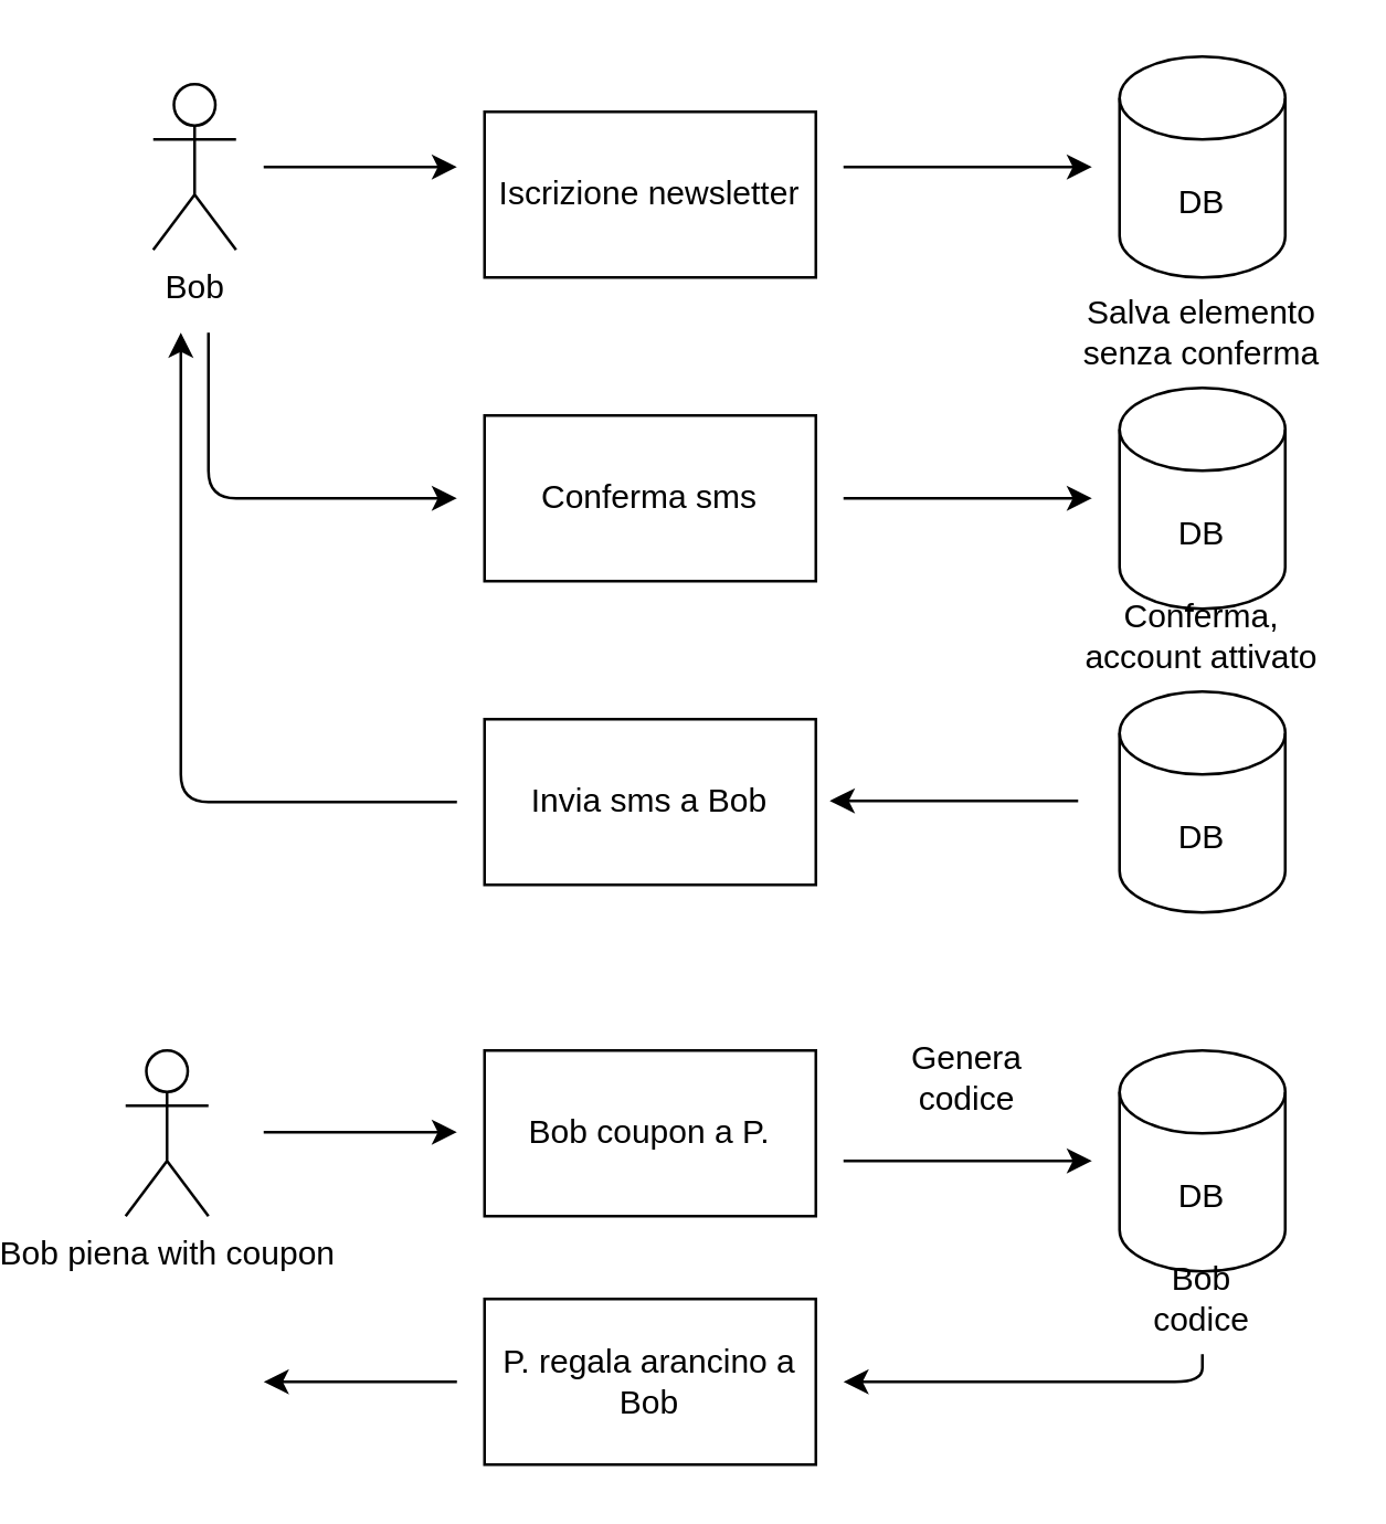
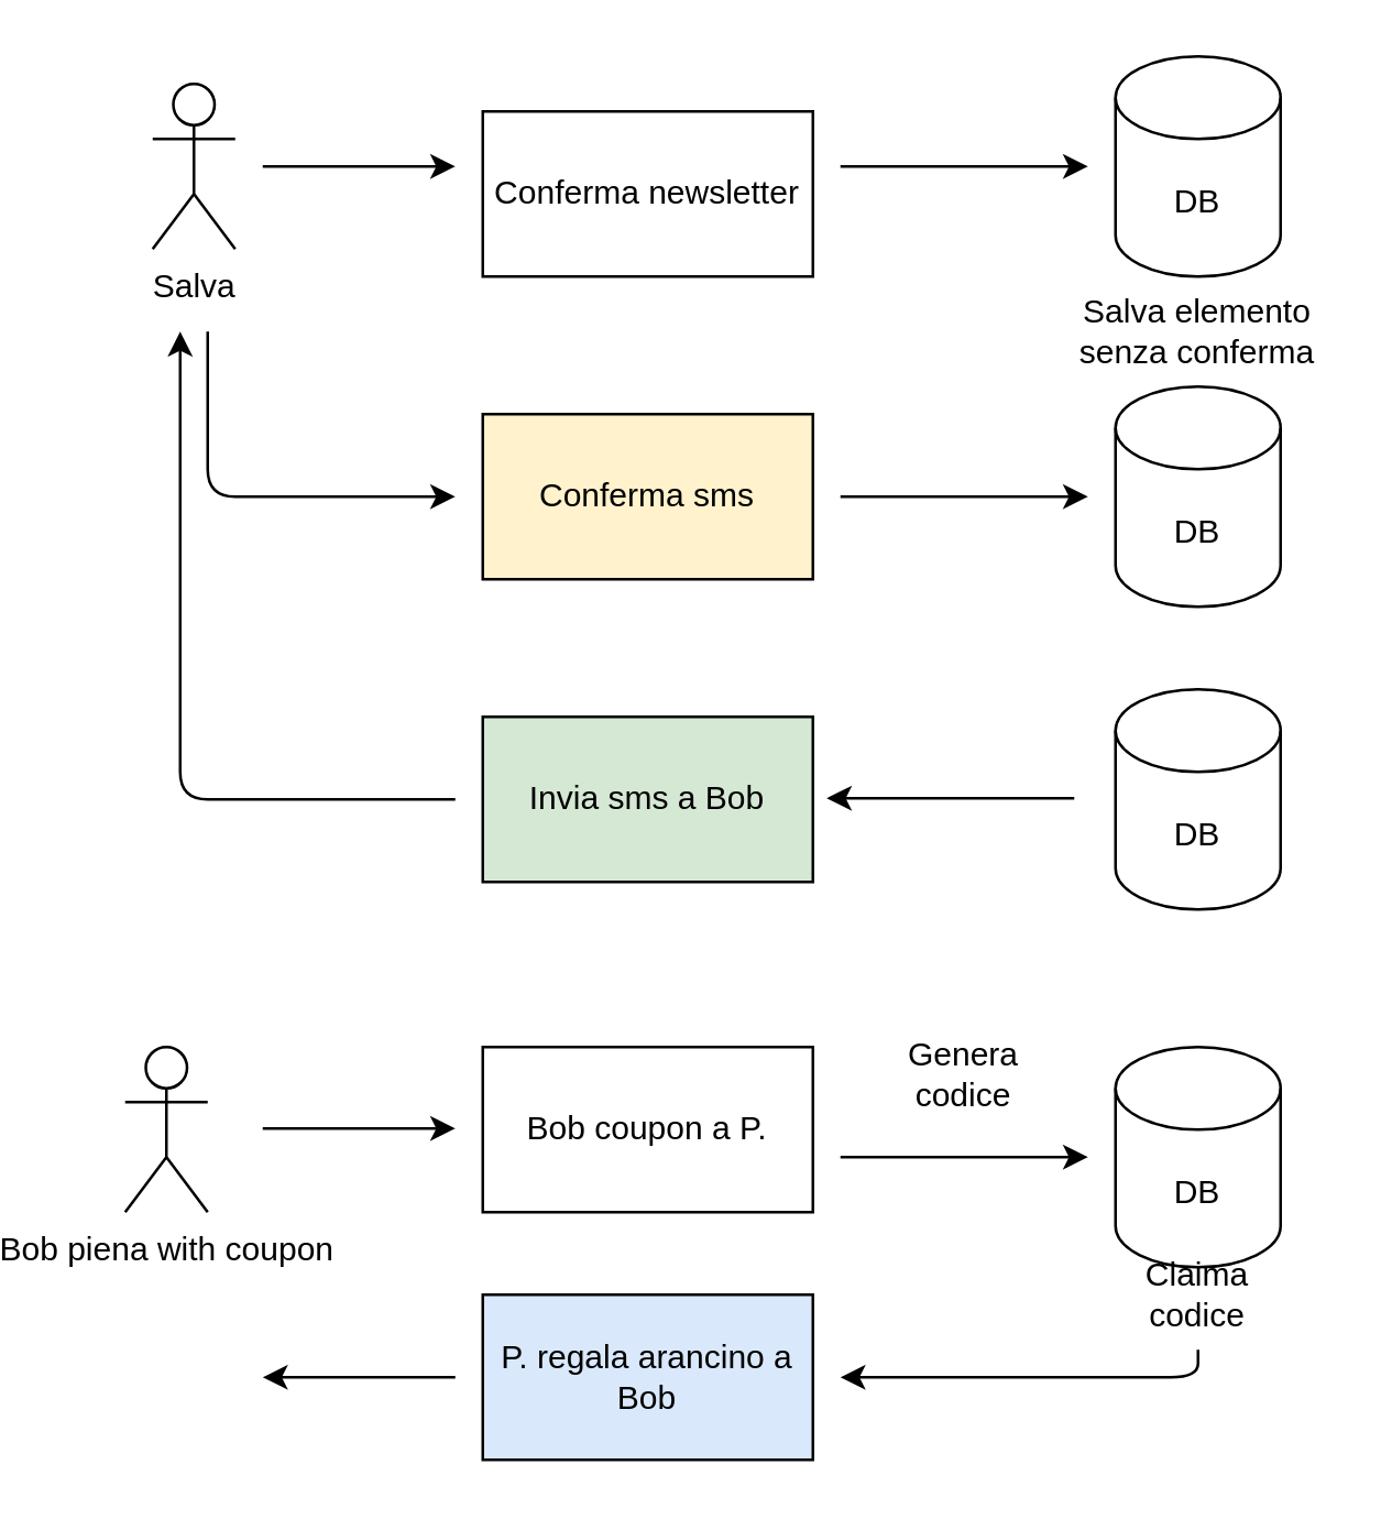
  <mxCell id="0" />
  <mxCell id="1" parent="0" />
- <mxCell id="2" value="Bob" style="shape=umlActor;verticalLabelPosition=bottom;verticalAlign=top;html=1;outlineConnect=0;" vertex="1" parent="1"><mxGeometry x="30" y="30" width="30" height="60" as="geometry" /></mxCell>
- <mxCell id="3" value="Iscrizione newsletter" style="rounded=0;whiteSpace=wrap;html=1;" vertex="1" parent="1"><mxGeometry x="150" y="40" width="120" height="60" as="geometry" /></mxCell>
+ <mxCell id="2" value="Salva" style="shape=umlActor;verticalLabelPosition=bottom;verticalAlign=top;html=1;outlineConnect=0;" vertex="1" parent="1"><mxGeometry x="30" y="30" width="30" height="60" as="geometry" /></mxCell>
+ <mxCell id="3" value="Conferma newsletter" style="rounded=0;whiteSpace=wrap;html=1;" vertex="1" parent="1"><mxGeometry x="150" y="40" width="120" height="60" as="geometry" /></mxCell>
  <mxCell id="4" value="" style="endArrow=classic;html=1;" edge="1" parent="1"><mxGeometry width="50" height="50" relative="1" as="geometry"><mxPoint x="70" y="60" as="sourcePoint" /><mxPoint x="140" y="60" as="targetPoint" /></mxGeometry></mxCell>
  <mxCell id="5" value="DB" style="shape=cylinder3;whiteSpace=wrap;html=1;boundedLbl=1;backgroundOutline=1;size=15;" vertex="1" parent="1"><mxGeometry x="380" y="20" width="60" height="80" as="geometry" /></mxCell>
  <mxCell id="6" value="" style="endArrow=classic;html=1;" edge="1" parent="1"><mxGeometry width="50" height="50" relative="1" as="geometry"><mxPoint x="280" y="60" as="sourcePoint" /><mxPoint x="370" y="60" as="targetPoint" /></mxGeometry></mxCell>
  <mxCell id="7" value="Salva elemento senza conferma" style="text;html=1;strokeColor=none;fillColor=none;align=center;verticalAlign=middle;whiteSpace=wrap;rounded=0;" vertex="1" parent="1"><mxGeometry x="365" y="110" width="90" height="20" as="geometry" /></mxCell>
  <mxCell id="8" value="" style="endArrow=classic;html=1;" edge="1" parent="1"><mxGeometry width="50" height="50" relative="1" as="geometry"><mxPoint x="50" y="120" as="sourcePoint" /><mxPoint x="140" y="180" as="targetPoint" /><Array as="points"><mxPoint x="50" y="120" /><mxPoint x="50" y="180" /></Array></mxGeometry></mxCell>
- <mxCell id="9" value="Conferma sms" style="rounded=0;whiteSpace=wrap;html=1;" vertex="1" parent="1"><mxGeometry x="150" y="150" width="120" height="60" as="geometry" /></mxCell>
+ <mxCell id="9" value="Conferma sms" style="rounded=0;whiteSpace=wrap;html=1;fillColor=#fff2cc;" vertex="1" parent="1"><mxGeometry x="150" y="150" width="120" height="60" as="geometry" /></mxCell>
  <mxCell id="10" value="DB" style="shape=cylinder3;whiteSpace=wrap;html=1;boundedLbl=1;backgroundOutline=1;size=15;" vertex="1" parent="1"><mxGeometry x="380" y="140" width="60" height="80" as="geometry" /></mxCell>
  <mxCell id="11" value="" style="endArrow=classic;html=1;" edge="1" parent="1"><mxGeometry width="50" height="50" relative="1" as="geometry"><mxPoint x="280" y="180" as="sourcePoint" /><mxPoint x="370" y="180" as="targetPoint" /></mxGeometry></mxCell>
- <mxCell id="12" value="Conferma, account attivato" style="text;html=1;strokeColor=none;fillColor=none;align=center;verticalAlign=middle;whiteSpace=wrap;rounded=0;" vertex="1" parent="1"><mxGeometry x="365" y="220" width="90" height="20" as="geometry" /></mxCell>
- <mxCell id="13" value="Invia sms a Bob" style="rounded=0;whiteSpace=wrap;html=1;" vertex="1" parent="1"><mxGeometry x="150" y="260" width="120" height="60" as="geometry" /></mxCell>
+ <mxCell id="13" value="Invia sms a Bob" style="rounded=0;whiteSpace=wrap;html=1;fillColor=#d5e8d4;" vertex="1" parent="1"><mxGeometry x="150" y="260" width="120" height="60" as="geometry" /></mxCell>
  <mxCell id="14" value="" style="endArrow=classic;html=1;" edge="1" parent="1"><mxGeometry width="50" height="50" relative="1" as="geometry"><mxPoint x="365" y="289.58" as="sourcePoint" /><mxPoint x="275" y="289.58" as="targetPoint" /></mxGeometry></mxCell>
  <mxCell id="15" value="DB" style="shape=cylinder3;whiteSpace=wrap;html=1;boundedLbl=1;backgroundOutline=1;size=15;" vertex="1" parent="1"><mxGeometry x="380" y="250" width="60" height="80" as="geometry" /></mxCell>
  <mxCell id="16" value="Genera codice" style="text;html=1;strokeColor=none;fillColor=none;align=center;verticalAlign=middle;whiteSpace=wrap;rounded=0;" vertex="1" parent="1"><mxGeometry x="305" y="380" width="40" height="20" as="geometry" /></mxCell>
  <mxCell id="17" value="" style="endArrow=classic;html=1;" edge="1" parent="1"><mxGeometry width="50" height="50" relative="1" as="geometry"><mxPoint x="140" y="290" as="sourcePoint" /><mxPoint x="40" y="120" as="targetPoint" /><Array as="points"><mxPoint x="40" y="290" /></Array></mxGeometry></mxCell>
  <mxCell id="18" value="Bob piena with coupon" style="shape=umlActor;verticalLabelPosition=bottom;verticalAlign=top;html=1;outlineConnect=0;" vertex="1" parent="1"><mxGeometry x="20" y="380" width="30" height="60" as="geometry" /></mxCell>
  <mxCell id="19" value="" style="endArrow=classic;html=1;" edge="1" parent="1"><mxGeometry width="50" height="50" relative="1" as="geometry"><mxPoint x="70" y="409.58" as="sourcePoint" /><mxPoint x="140" y="409.58" as="targetPoint" /></mxGeometry></mxCell>
  <mxCell id="20" value="Bob coupon a P." style="rounded=0;whiteSpace=wrap;html=1;" vertex="1" parent="1"><mxGeometry x="150" y="380" width="120" height="60" as="geometry" /></mxCell>
  <mxCell id="21" value="DB" style="shape=cylinder3;whiteSpace=wrap;html=1;boundedLbl=1;backgroundOutline=1;size=15;" vertex="1" parent="1"><mxGeometry x="380" y="380" width="60" height="80" as="geometry" /></mxCell>
  <mxCell id="22" value="" style="endArrow=classic;html=1;" edge="1" parent="1"><mxGeometry width="50" height="50" relative="1" as="geometry"><mxPoint x="280" y="420" as="sourcePoint" /><mxPoint x="370" y="420" as="targetPoint" /></mxGeometry></mxCell>
- <mxCell id="23" value="Bob codice" style="text;html=1;strokeColor=none;fillColor=none;align=center;verticalAlign=middle;whiteSpace=wrap;rounded=0;" vertex="1" parent="1"><mxGeometry x="390" y="460" width="40" height="20" as="geometry" /></mxCell>
- <mxCell id="24" value="P. regala arancino a Bob" style="rounded=0;whiteSpace=wrap;html=1;" vertex="1" parent="1"><mxGeometry x="150" y="470" width="120" height="60" as="geometry" /></mxCell>
+ <mxCell id="23" value="Claima codice" style="text;html=1;strokeColor=none;fillColor=none;align=center;verticalAlign=middle;whiteSpace=wrap;rounded=0;" vertex="1" parent="1"><mxGeometry x="390" y="460" width="40" height="20" as="geometry" /></mxCell>
+ <mxCell id="24" value="P. regala arancino a Bob" style="rounded=0;whiteSpace=wrap;html=1;fillColor=#dae8fc;" vertex="1" parent="1"><mxGeometry x="150" y="470" width="120" height="60" as="geometry" /></mxCell>
  <mxCell id="25" value="" style="endArrow=classic;html=1;" edge="1" parent="1"><mxGeometry width="50" height="50" relative="1" as="geometry"><mxPoint x="410" y="490" as="sourcePoint" /><mxPoint x="280" y="500" as="targetPoint" /><Array as="points"><mxPoint x="410" y="500" /></Array></mxGeometry></mxCell>
  <mxCell id="26" value="" style="endArrow=classic;html=1;" edge="1" parent="1"><mxGeometry width="50" height="50" relative="1" as="geometry"><mxPoint x="140" y="500" as="sourcePoint" /><mxPoint x="70" y="500" as="targetPoint" /></mxGeometry></mxCell>
